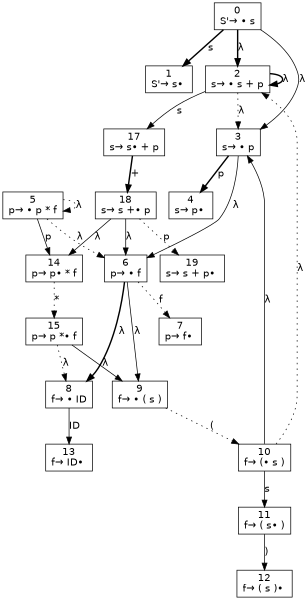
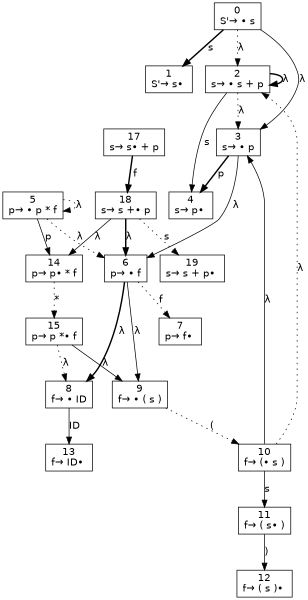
  digraph {
    fontname="DejaVu Sans"
    node [fontname="DejaVu Sans" shape=box]
    edge [fontname="DejaVu Sans" style=solid]
    n1 [label=<0<br />S'→ • s>]
    n2 [label=<1<br />S'→ s• >]
    n3 [label=<2<br />s→ • s + p>]
    n4 [label=<3<br />s→ • p>]
    n5 [label=<17<br />s→ s• + p>]
    n6 [label=<4<br />s→ p• >]
    n7 [label=<6<br />p→ • f>]
    n8 [label=<18<br />s→ s +• p>]
    n9 [label=<5<br />p→ • p * f>]
    n10 [label=<14<br />p→ p• * f>]
    n11 [label=<7<br />p→ f• >]
    n12 [label=<8<br />f→ • ID>]
    n13 [label=<9<br />f→ • ( s )>]
    n14 [label=<15<br />p→ p *• f>]
    n15 [label=<13<br />f→ ID• >]
    n16 [label=<10<br />f→ (• s )>]
    n17 [label=<11<br />f→ ( s• )>]
    n18 [label=<12<br />f→ ( s )• >]
    n19 [label=<19<br />s→ s + p• >]
    n1 -> n2 [label=s style=bold]
-   n1 -> n3 [label=<&lambda;> style=bold]
+   n1 -> n3 [label=<&lambda;> style=dotted]
    n1 -> n4 [label=<&lambda;>]
    n3 -> n3 [label=<&lambda;> style=bold]
    n3 -> n4 [label=<&lambda;> style=dotted]
-   n3 -> n5 [label=s]
+   n3 -> n6 [label=s]
    n4 -> n6 [label=p style=bold]
    n4 -> n7 [label=<&lambda;>]
-   n5 -> n8 [label="+" style=bold]
+   n5 -> n8 [label=f style=bold]
    n7 -> n11 [label=f style=dotted]
    n7 -> n12 [label=<&lambda;> style=bold]
    n7 -> n13 [label=<&lambda;>]
-   n8 -> n7 [label=<&lambda;>]
+   n8 -> n7 [label=<&lambda;> style=bold]
    n8 -> n10 [label=<&lambda;>]
-   n8 -> n19 [label=p style=dotted]
+   n8 -> n19 [label=s style=dotted]
    n9 -> n7 [label=<&lambda;> style=dotted]
    n9 -> n9 [label=<&lambda;> style=dotted]
    n9 -> n10 [label=p]
    n10 -> n14 [label="*" style=dotted]
    n12 -> n15 [label=ID]
    n13 -> n16 [label="(" style=dotted]
    n14 -> n12 [label=<&lambda;> style=dotted]
    n14 -> n13 [label=<&lambda;>]
    n16 -> n3 [label=<&lambda;> style=dotted]
    n16 -> n4 [label=<&lambda;>]
    n16 -> n17 [label=s]
    n17 -> n18 [label=")"]
  }
